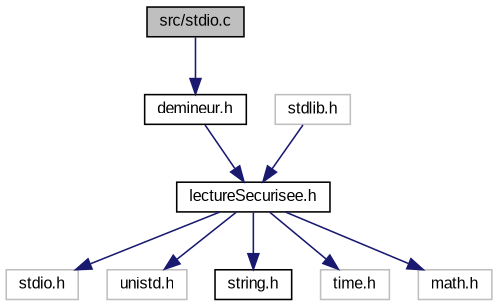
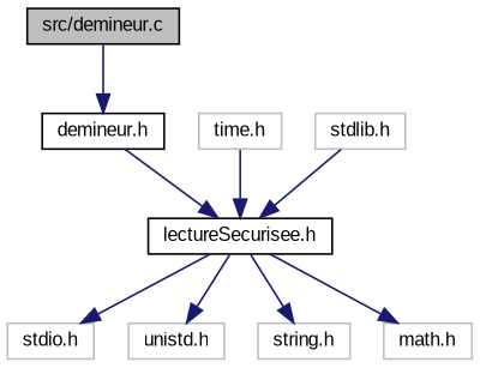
  digraph {
    fontname="Liberation Sans"
    node [color=grey75 fillcolor=white fontname="Liberation Sans" fontsize=10 shape=record style=filled]
    edge [color=midnightblue fontname="Liberation Sans" fontsize=10 labelfontname=Helvetica labelfontsize=10 style=solid]
-   n1 [color=black fillcolor=grey75 fontcolor=black height=0.2 label="src/stdio.c" width=0.4]
+   n1 [color=black fillcolor=grey75 fontcolor=black height=0.2 label="src/demineur.c" width=0.4]
    n2 [color=black height=0.2 label="demineur.h" width=0.4]
    n3 [color=black height=0.2 label="lectureSecurisee.h" width=0.4]
    n4 [height=0.2 label="stdio.h" width=0.4]
    n5 [height=0.2 label="unistd.h" width=0.4]
-   n6 [color=black height=0.2 label="string.h" width=0.4]
+   n6 [height=0.2 label="string.h" width=0.4]
    n7 [height=0.2 label="time.h" width=0.4]
    n8 [height=0.2 label="math.h" width=0.4]
    n9 [height=0.2 label="stdlib.h" width=0.4]
    n1 -> n2
    n2 -> n3
    n3 -> n4
    n3 -> n5
    n3 -> n6
-   n3 -> n7
+   n7 -> n3
    n3 -> n8
    n9 -> n3
  }
